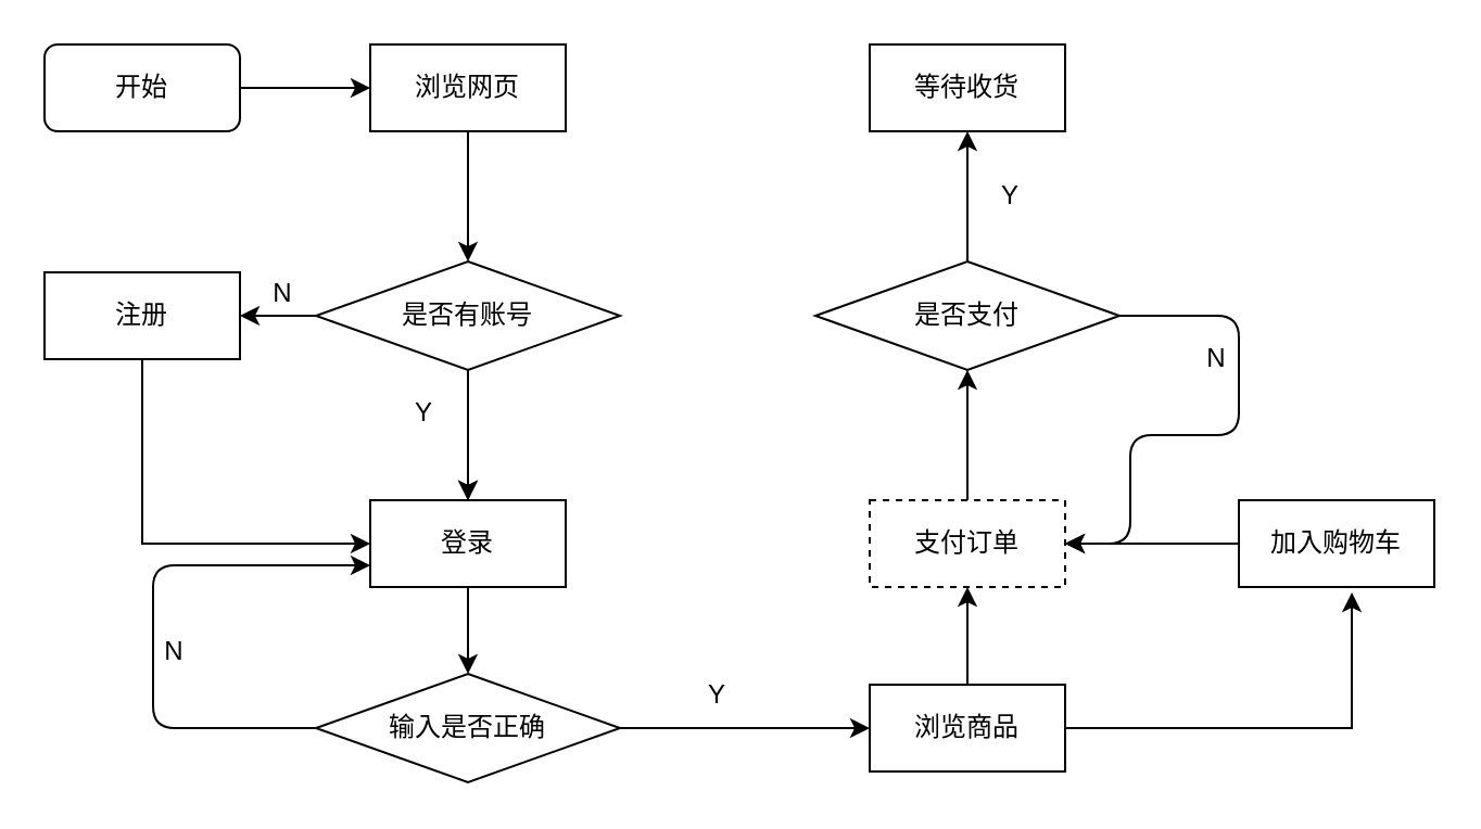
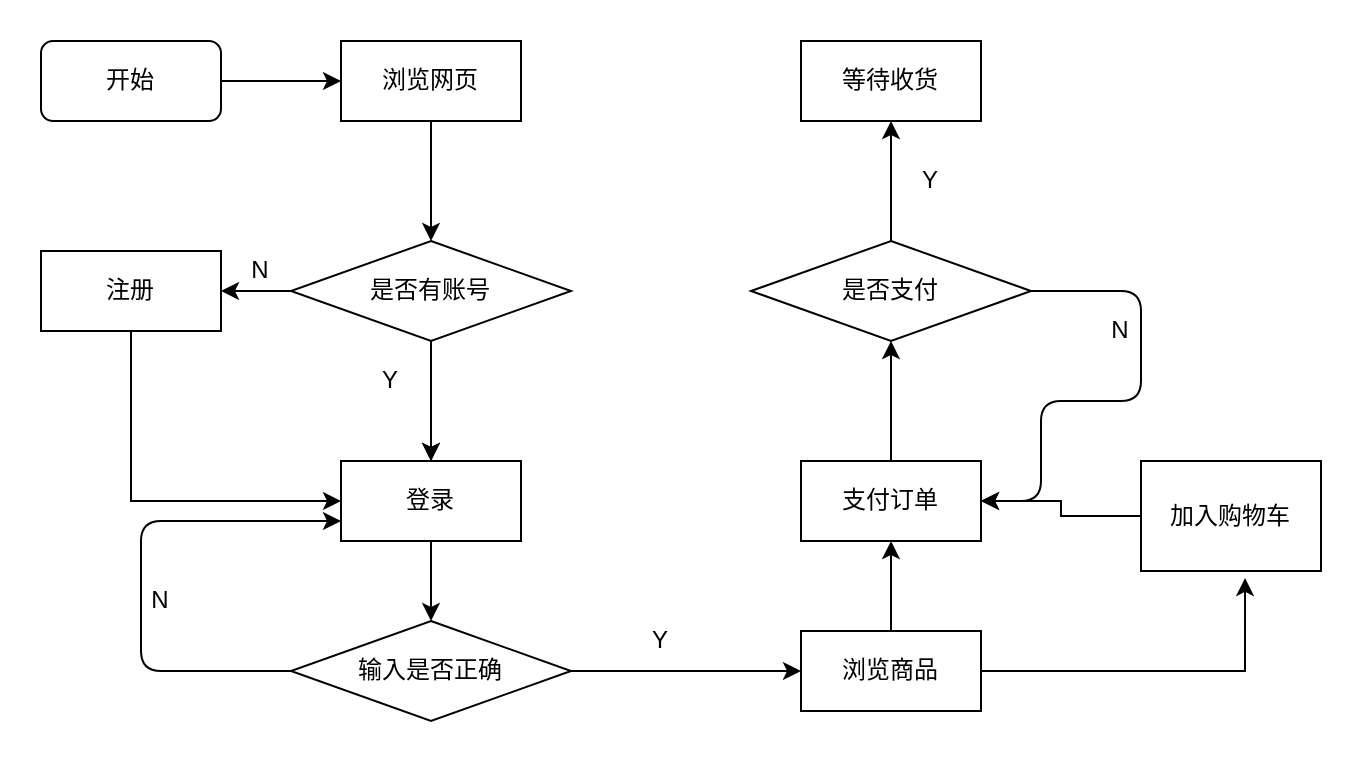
  <mxCell id="0" />
  <mxCell id="1" parent="0" />
  <mxCell id="2" value="" style="edgeStyle=orthogonalEdgeStyle;rounded=0;orthogonalLoop=1;jettySize=auto;html=1;" parent="1" source="3" target="5" edge="1"><mxGeometry relative="1" as="geometry" /></mxCell>
  <mxCell id="3" value="开始" style="rounded=1;whiteSpace=wrap;html=1;" parent="1" vertex="1"><mxGeometry x="20" y="20" width="90" height="40" as="geometry" /></mxCell>
  <mxCell id="4" style="edgeStyle=orthogonalEdgeStyle;rounded=0;orthogonalLoop=1;jettySize=auto;html=1;entryX=0.5;entryY=0;entryDx=0;entryDy=0;" parent="1" source="5" target="9" edge="1"><mxGeometry relative="1" as="geometry" /></mxCell>
  <mxCell id="5" value="浏览网页" style="rounded=0;whiteSpace=wrap;html=1;" parent="1" vertex="1"><mxGeometry x="170" y="20" width="90" height="40" as="geometry" /></mxCell>
  <mxCell id="6" style="edgeStyle=orthogonalEdgeStyle;rounded=0;orthogonalLoop=1;jettySize=auto;html=1;entryX=1;entryY=0.5;entryDx=0;entryDy=0;" parent="1" source="9" target="11" edge="1"><mxGeometry relative="1" as="geometry" /></mxCell>
  <mxCell id="7" style="edgeStyle=orthogonalEdgeStyle;rounded=0;orthogonalLoop=1;jettySize=auto;html=1;exitX=0.5;exitY=1;exitDx=0;exitDy=0;" parent="1" source="9" target="13" edge="1"><mxGeometry relative="1" as="geometry" /></mxCell>
  <mxCell id="8" value="" style="edgeStyle=orthogonalEdgeStyle;rounded=0;orthogonalLoop=1;jettySize=auto;html=1;" parent="1" source="9" target="13" edge="1"><mxGeometry relative="1" as="geometry" /></mxCell>
  <mxCell id="9" value="是否有账号" style="rhombus;whiteSpace=wrap;html=1;" parent="1" vertex="1"><mxGeometry x="145" y="120" width="140" height="50" as="geometry" /></mxCell>
  <mxCell id="10" style="edgeStyle=orthogonalEdgeStyle;rounded=0;orthogonalLoop=1;jettySize=auto;html=1;exitX=0.5;exitY=1;exitDx=0;exitDy=0;entryX=0;entryY=0.5;entryDx=0;entryDy=0;" parent="1" source="11" target="13" edge="1"><mxGeometry relative="1" as="geometry" /></mxCell>
  <mxCell id="11" value="注册" style="rounded=0;whiteSpace=wrap;html=1;" parent="1" vertex="1"><mxGeometry x="20" y="125" width="90" height="40" as="geometry" /></mxCell>
  <mxCell id="12" style="edgeStyle=orthogonalEdgeStyle;rounded=0;orthogonalLoop=1;jettySize=auto;html=1;exitX=0.5;exitY=1;exitDx=0;exitDy=0;entryX=0.5;entryY=0;entryDx=0;entryDy=0;" parent="1" source="13" target="15" edge="1"><mxGeometry relative="1" as="geometry" /></mxCell>
  <mxCell id="13" value="登录" style="rounded=0;whiteSpace=wrap;html=1;" parent="1" vertex="1"><mxGeometry x="170" y="230" width="90" height="40" as="geometry" /></mxCell>
  <mxCell id="14" style="edgeStyle=orthogonalEdgeStyle;rounded=0;orthogonalLoop=1;jettySize=auto;html=1;entryX=0;entryY=0.5;entryDx=0;entryDy=0;" parent="1" source="15" target="18" edge="1"><mxGeometry relative="1" as="geometry" /></mxCell>
  <mxCell id="15" value="输入是否正确" style="rhombus;whiteSpace=wrap;html=1;" parent="1" vertex="1"><mxGeometry x="145" y="310" width="140" height="50" as="geometry" /></mxCell>
  <mxCell id="16" style="edgeStyle=orthogonalEdgeStyle;rounded=0;orthogonalLoop=1;jettySize=auto;html=1;entryX=0.5;entryY=1;entryDx=0;entryDy=0;" parent="1" source="18" target="20" edge="1"><mxGeometry relative="1" as="geometry" /></mxCell>
  <mxCell id="17" style="edgeStyle=orthogonalEdgeStyle;rounded=0;orthogonalLoop=1;jettySize=auto;html=1;entryX=0.578;entryY=1.063;entryDx=0;entryDy=0;entryPerimeter=0;" parent="1" source="18" target="22" edge="1"><mxGeometry relative="1" as="geometry" /></mxCell>
  <mxCell id="18" value="浏览商品" style="rounded=0;whiteSpace=wrap;html=1;" parent="1" vertex="1"><mxGeometry x="400" y="315" width="90" height="40" as="geometry" /></mxCell>
  <mxCell id="19" style="edgeStyle=orthogonalEdgeStyle;rounded=0;orthogonalLoop=1;jettySize=auto;html=1;exitX=0.5;exitY=0;exitDx=0;exitDy=0;entryX=0.5;entryY=1;entryDx=0;entryDy=0;" parent="1" source="20" target="24" edge="1"><mxGeometry relative="1" as="geometry" /></mxCell>
- <mxCell id="20" value="支付订单" style="rounded=0;whiteSpace=wrap;html=1;dashed=1;" parent="1" vertex="1"><mxGeometry x="400" y="230" width="90" height="40" as="geometry" /></mxCell>
+ <mxCell id="20" value="支付订单" style="rounded=0;whiteSpace=wrap;html=1;" parent="1" vertex="1"><mxGeometry x="400" y="230" width="90" height="40" as="geometry" /></mxCell>
  <mxCell id="21" style="edgeStyle=orthogonalEdgeStyle;rounded=0;orthogonalLoop=1;jettySize=auto;html=1;entryX=1;entryY=0.5;entryDx=0;entryDy=0;" parent="1" source="22" target="20" edge="1"><mxGeometry relative="1" as="geometry" /></mxCell>
- <mxCell id="22" value="加入购物车" style="rounded=0;whiteSpace=wrap;html=1;" parent="1" vertex="1"><mxGeometry x="570" y="230" width="90" height="40" as="geometry" /></mxCell>
+ <mxCell id="22" value="加入购物车" style="rounded=0;whiteSpace=wrap;html=1;" parent="1" vertex="1"><mxGeometry x="570" y="230" width="90" height="55" as="geometry" /></mxCell>
  <mxCell id="23" style="edgeStyle=orthogonalEdgeStyle;rounded=0;orthogonalLoop=1;jettySize=auto;html=1;entryX=0.5;entryY=1;entryDx=0;entryDy=0;" parent="1" source="24" target="25" edge="1"><mxGeometry relative="1" as="geometry" /></mxCell>
  <mxCell id="24" value="是否支付" style="rhombus;whiteSpace=wrap;html=1;" parent="1" vertex="1"><mxGeometry x="375" y="120" width="140" height="50" as="geometry" /></mxCell>
  <mxCell id="25" value="等待收货" style="rounded=0;whiteSpace=wrap;html=1;" parent="1" vertex="1"><mxGeometry x="400" y="20" width="90" height="40" as="geometry" /></mxCell>
  <mxCell id="26" value="N" style="text;html=1;strokeColor=none;fillColor=none;align=center;verticalAlign=middle;whiteSpace=wrap;rounded=0;" parent="1" vertex="1"><mxGeometry x="110" y="125" width="40" height="20" as="geometry" /></mxCell>
  <mxCell id="27" value="Y" style="text;html=1;strokeColor=none;fillColor=none;align=center;verticalAlign=middle;whiteSpace=wrap;rounded=0;" parent="1" vertex="1"><mxGeometry x="175" y="180" width="40" height="20" as="geometry" /></mxCell>
  <mxCell id="28" value="Y" style="text;html=1;strokeColor=none;fillColor=none;align=center;verticalAlign=middle;whiteSpace=wrap;rounded=0;" parent="1" vertex="1"><mxGeometry x="310" y="310" width="40" height="20" as="geometry" /></mxCell>
  <mxCell id="29" value="Y" style="text;html=1;strokeColor=none;fillColor=none;align=center;verticalAlign=middle;whiteSpace=wrap;rounded=0;" parent="1" vertex="1"><mxGeometry x="445" y="80" width="40" height="20" as="geometry" /></mxCell>
  <mxCell id="30" value="" style="endArrow=classic;html=1;exitX=1;exitY=0.5;exitDx=0;exitDy=0;entryX=1;entryY=0.5;entryDx=0;entryDy=0;" parent="1" source="24" target="20" edge="1"><mxGeometry width="50" height="50" relative="1" as="geometry"><mxPoint x="570" y="180" as="sourcePoint" /><mxPoint x="560" y="145" as="targetPoint" /><Array as="points"><mxPoint x="570" y="145" /><mxPoint x="570" y="200" /><mxPoint x="520" y="200" /><mxPoint x="520" y="250" /></Array></mxGeometry></mxCell>
  <mxCell id="31" value="N" style="text;html=1;strokeColor=none;fillColor=none;align=center;verticalAlign=middle;whiteSpace=wrap;rounded=0;" parent="1" vertex="1"><mxGeometry x="540" y="155" width="40" height="20" as="geometry" /></mxCell>
  <mxCell id="32" value="" style="endArrow=classic;html=1;exitX=0;exitY=0.5;exitDx=0;exitDy=0;entryX=0;entryY=0.75;entryDx=0;entryDy=0;" parent="1" source="15" target="13" edge="1"><mxGeometry width="50" height="50" relative="1" as="geometry"><mxPoint x="40" y="390" as="sourcePoint" /><mxPoint x="90" y="340" as="targetPoint" /><Array as="points"><mxPoint x="70" y="335" /><mxPoint x="70" y="260" /></Array></mxGeometry></mxCell>
  <mxCell id="33" value="N" style="text;html=1;strokeColor=none;fillColor=none;align=center;verticalAlign=middle;whiteSpace=wrap;rounded=0;" parent="1" vertex="1"><mxGeometry x="60" y="290" width="40" height="20" as="geometry" /></mxCell>
